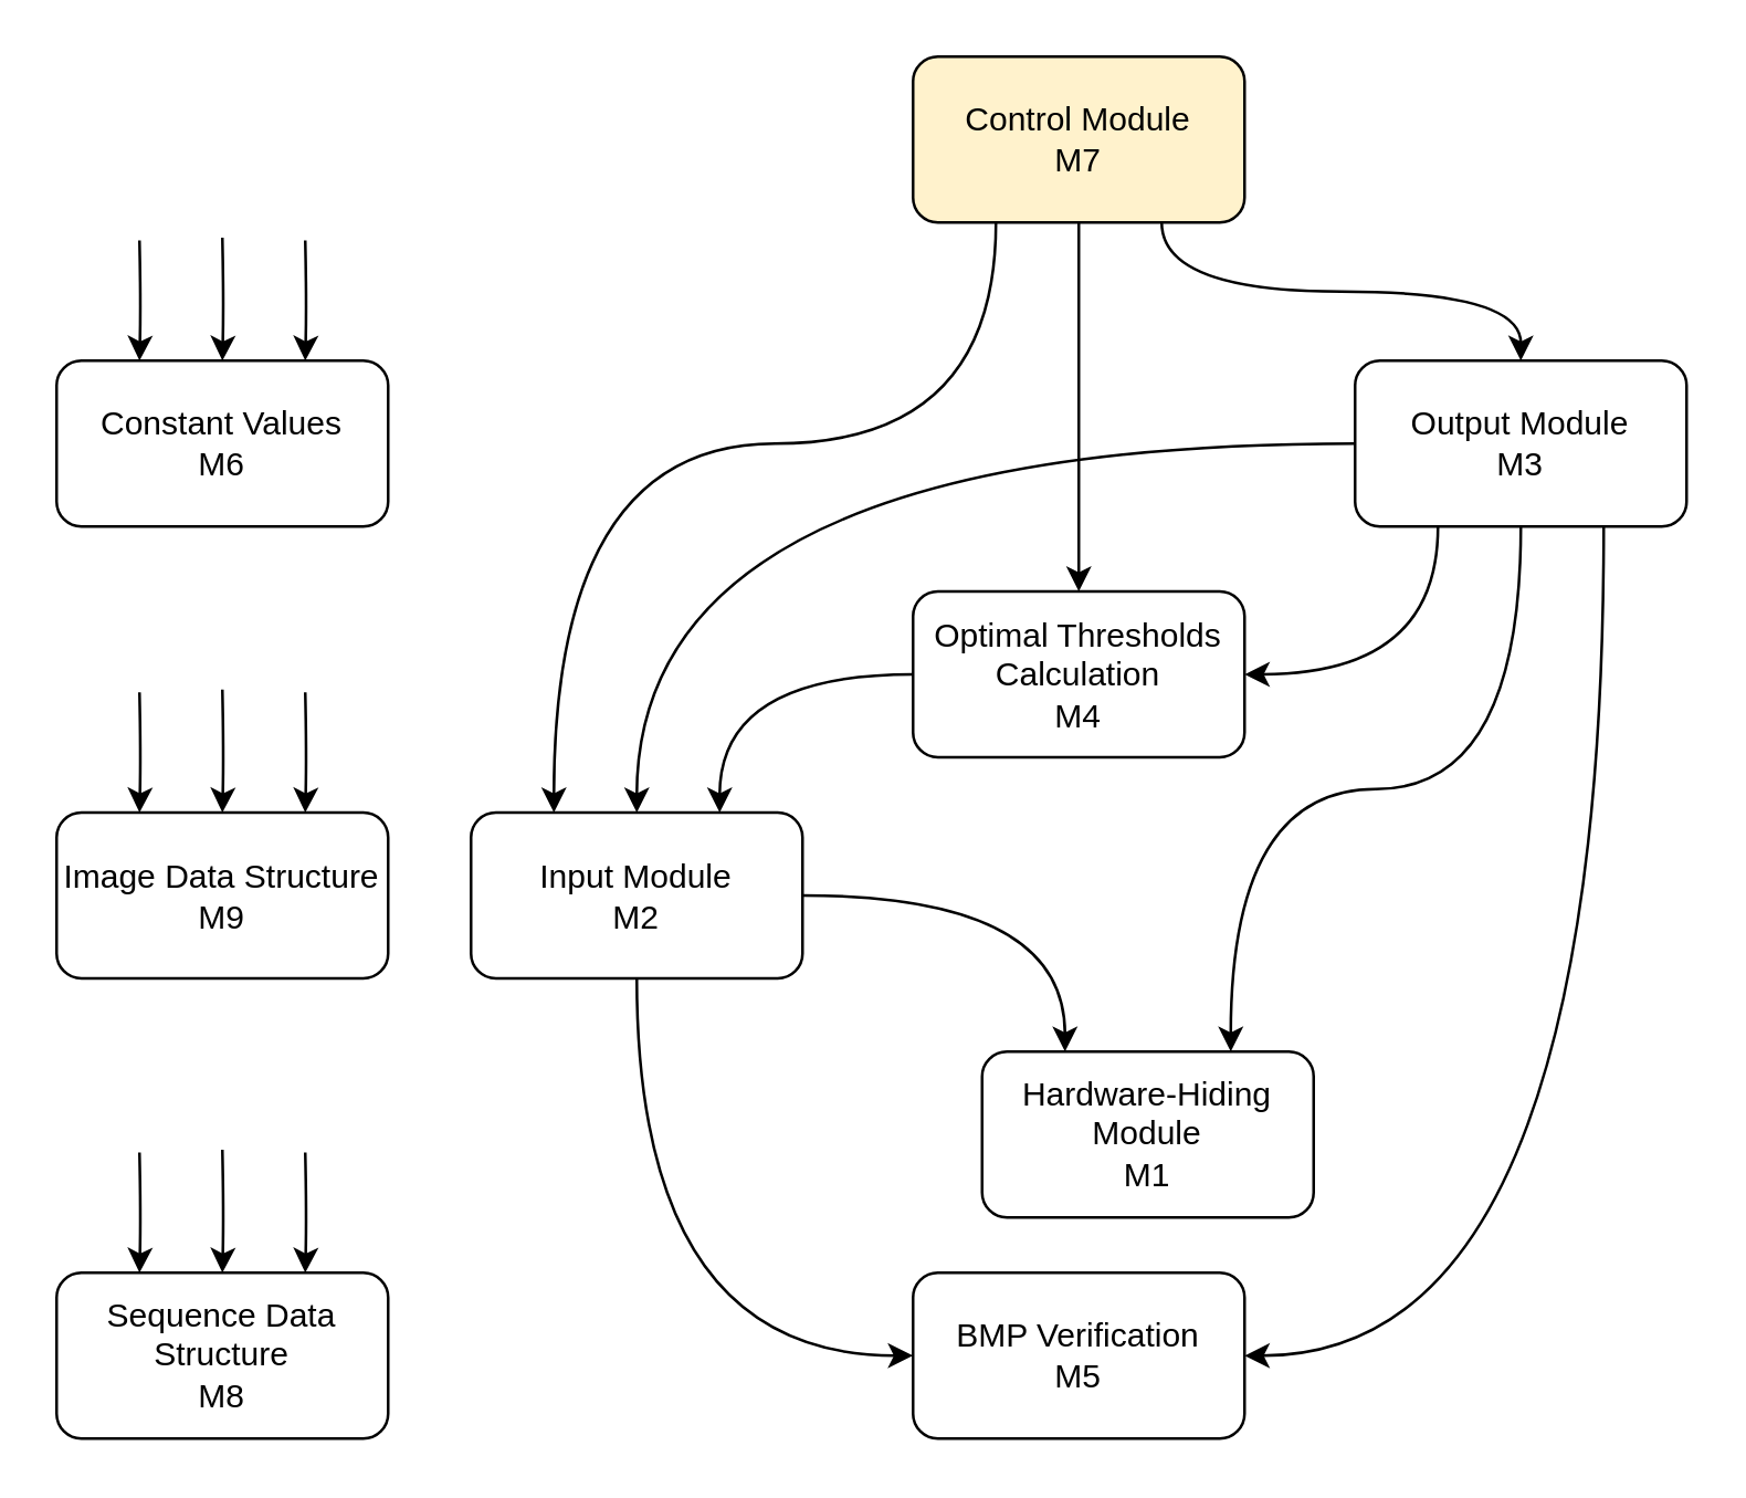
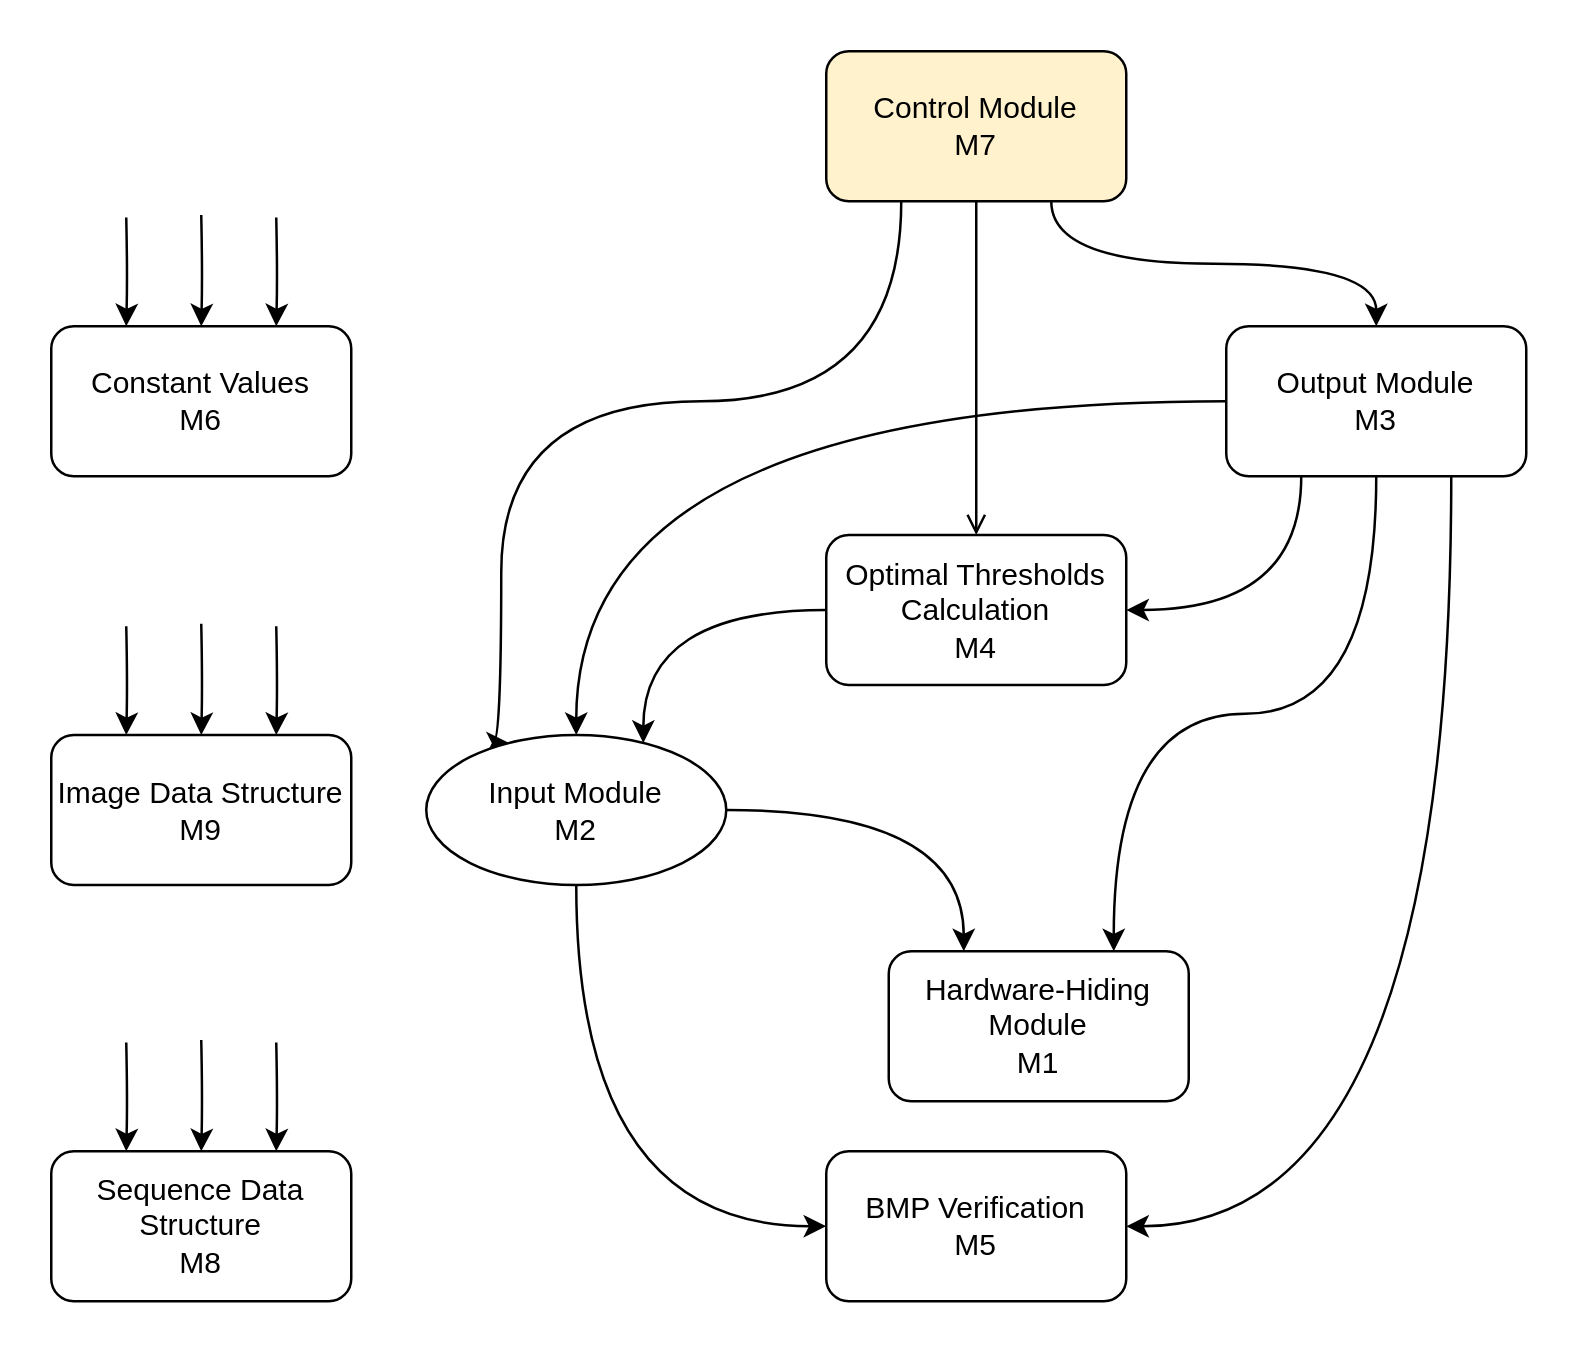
  <mxCell id="0" />
  <mxCell id="1" parent="0" />
  <mxCell id="2" style="edgeStyle=orthogonalEdgeStyle;curved=1;orthogonalLoop=1;jettySize=auto;html=1;exitX=0.75;exitY=1;exitDx=0;exitDy=0;" parent="1" source="5" target="13" edge="1"><mxGeometry relative="1" as="geometry" /></mxCell>
- <mxCell id="3" style="edgeStyle=orthogonalEdgeStyle;curved=1;orthogonalLoop=1;jettySize=auto;html=1;entryX=0.5;entryY=0;entryDx=0;entryDy=0;exitX=0.5;exitY=1;exitDx=0;exitDy=0;" parent="1" source="5" target="15" edge="1"><mxGeometry relative="1" as="geometry" /></mxCell>
+ <mxCell id="3" style="edgeStyle=orthogonalEdgeStyle;curved=1;orthogonalLoop=1;jettySize=auto;html=1;entryX=0.5;entryY=0;entryDx=0;entryDy=0;exitX=0.5;exitY=1;exitDx=0;exitDy=0;endArrow=open;" parent="1" source="5" target="15" edge="1"><mxGeometry relative="1" as="geometry" /></mxCell>
  <mxCell id="4" style="edgeStyle=orthogonalEdgeStyle;curved=1;orthogonalLoop=1;jettySize=auto;html=1;exitX=0.25;exitY=1;exitDx=0;exitDy=0;entryX=0.25;entryY=0;entryDx=0;entryDy=0;" parent="1" source="5" target="8" edge="1"><mxGeometry relative="1" as="geometry"><Array as="points"><mxPoint x="360" y="160" /><mxPoint x="200" y="160" /></Array></mxGeometry></mxCell>
  <mxCell id="5" value="&lt;span style=&quot;white-space: normal&quot;&gt;Control Module&lt;br&gt;M7&lt;br&gt;&lt;/span&gt;" style="rounded=1;whiteSpace=wrap;html=1;fillColor=#fff2cc;" parent="1" vertex="1"><mxGeometry x="330" y="20" width="120" height="60" as="geometry" /></mxCell>
  <mxCell id="6" style="edgeStyle=orthogonalEdgeStyle;curved=1;orthogonalLoop=1;jettySize=auto;html=1;exitX=1;exitY=0.5;exitDx=0;exitDy=0;entryX=0.25;entryY=0;entryDx=0;entryDy=0;" parent="1" source="8" target="17" edge="1"><mxGeometry relative="1" as="geometry" /></mxCell>
  <mxCell id="7" style="edgeStyle=orthogonalEdgeStyle;orthogonalLoop=1;jettySize=auto;html=1;exitX=0.5;exitY=1;exitDx=0;exitDy=0;entryX=0;entryY=0.5;entryDx=0;entryDy=0;curved=1;" parent="1" source="8" target="16" edge="1"><mxGeometry relative="1" as="geometry" /></mxCell>
- <mxCell id="8" value="Input Module&lt;br&gt;M2" style="rounded=1;whiteSpace=wrap;html=1;" parent="1" vertex="1"><mxGeometry x="170" y="293.5" width="120" height="60" as="geometry" /></mxCell>
+ <mxCell id="8" value="Input Module&lt;br&gt;M2" style="ellipse;whiteSpace=wrap;html=1;" parent="1" vertex="1"><mxGeometry x="170" y="293.5" width="120" height="60" as="geometry" /></mxCell>
  <mxCell id="9" style="edgeStyle=orthogonalEdgeStyle;curved=1;orthogonalLoop=1;jettySize=auto;html=1;exitX=0.25;exitY=1;exitDx=0;exitDy=0;entryX=1;entryY=0.5;entryDx=0;entryDy=0;" parent="1" source="13" target="15" edge="1"><mxGeometry relative="1" as="geometry" /></mxCell>
  <mxCell id="10" style="edgeStyle=orthogonalEdgeStyle;curved=1;orthogonalLoop=1;jettySize=auto;html=1;exitX=0.75;exitY=1;exitDx=0;exitDy=0;entryX=1;entryY=0.5;entryDx=0;entryDy=0;" parent="1" source="13" target="16" edge="1"><mxGeometry relative="1" as="geometry" /></mxCell>
  <mxCell id="11" style="edgeStyle=orthogonalEdgeStyle;curved=1;orthogonalLoop=1;jettySize=auto;html=1;exitX=0.5;exitY=1;exitDx=0;exitDy=0;entryX=0.75;entryY=0;entryDx=0;entryDy=0;" parent="1" source="13" target="17" edge="1"><mxGeometry relative="1" as="geometry" /></mxCell>
  <mxCell id="12" style="edgeStyle=orthogonalEdgeStyle;orthogonalLoop=1;jettySize=auto;html=1;curved=1;" parent="1" source="13" target="8" edge="1"><mxGeometry relative="1" as="geometry"><Array as="points"><mxPoint x="230" y="160" /></Array></mxGeometry></mxCell>
  <mxCell id="13" value="Output Module&lt;br&gt;M3" style="rounded=1;whiteSpace=wrap;html=1;" parent="1" vertex="1"><mxGeometry x="490" y="130" width="120" height="60" as="geometry" /></mxCell>
  <mxCell id="14" style="edgeStyle=orthogonalEdgeStyle;curved=1;orthogonalLoop=1;jettySize=auto;html=1;exitX=0;exitY=0.5;exitDx=0;exitDy=0;entryX=0.75;entryY=0;entryDx=0;entryDy=0;" parent="1" source="15" target="8" edge="1"><mxGeometry relative="1" as="geometry" /></mxCell>
  <mxCell id="15" value="Optimal Thresholds Calculation&lt;br&gt;M4" style="rounded=1;whiteSpace=wrap;html=1;" parent="1" vertex="1"><mxGeometry x="330" y="213.5" width="120" height="60" as="geometry" /></mxCell>
  <mxCell id="16" value="BMP Verification&lt;br&gt;M5" style="rounded=1;whiteSpace=wrap;html=1;" parent="1" vertex="1"><mxGeometry x="330" y="460" width="120" height="60" as="geometry" /></mxCell>
  <mxCell id="17" value="Hardware-Hiding Module&lt;br&gt;M1" style="rounded=1;whiteSpace=wrap;html=1;" parent="1" vertex="1"><mxGeometry x="355" y="380" width="120" height="60" as="geometry" /></mxCell>
  <mxCell id="18" style="edgeStyle=orthogonalEdgeStyle;curved=1;orthogonalLoop=1;jettySize=auto;html=1;entryX=0.5;entryY=0;entryDx=0;entryDy=0;" parent="1" target="19" edge="1"><mxGeometry relative="1" as="geometry"><mxPoint x="60" y="415.756" as="targetPoint" /><mxPoint x="80" y="415.5" as="sourcePoint" /></mxGeometry></mxCell>
  <mxCell id="19" value="Sequence Data Structure&lt;br&gt;M8" style="rounded=1;whiteSpace=wrap;html=1;" parent="1" vertex="1"><mxGeometry x="20" y="460" width="120" height="60" as="geometry" /></mxCell>
  <mxCell id="20" style="edgeStyle=orthogonalEdgeStyle;curved=1;orthogonalLoop=1;jettySize=auto;html=1;entryX=0.75;entryY=0;entryDx=0;entryDy=0;" parent="1" target="19" edge="1"><mxGeometry relative="1" as="geometry"><mxPoint x="90.116" y="470.058" as="targetPoint" /><mxPoint x="110" y="416.5" as="sourcePoint" /></mxGeometry></mxCell>
  <mxCell id="21" style="edgeStyle=orthogonalEdgeStyle;curved=1;orthogonalLoop=1;jettySize=auto;html=1;entryX=0.25;entryY=0;entryDx=0;entryDy=0;" parent="1" target="19" edge="1"><mxGeometry relative="1" as="geometry"><mxPoint x="100.116" y="480.058" as="targetPoint" /><mxPoint x="50" y="416.5" as="sourcePoint" /></mxGeometry></mxCell>
  <mxCell id="22" style="edgeStyle=orthogonalEdgeStyle;curved=1;orthogonalLoop=1;jettySize=auto;html=1;entryX=0.5;entryY=0;entryDx=0;entryDy=0;" parent="1" target="23" edge="1"><mxGeometry relative="1" as="geometry"><mxPoint x="60" y="249.256" as="targetPoint" /><mxPoint x="80" y="249" as="sourcePoint" /></mxGeometry></mxCell>
  <mxCell id="23" value="Image Data Structure&lt;br&gt;M9" style="rounded=1;whiteSpace=wrap;html=1;" parent="1" vertex="1"><mxGeometry x="20" y="293.5" width="120" height="60" as="geometry" /></mxCell>
  <mxCell id="24" style="edgeStyle=orthogonalEdgeStyle;curved=1;orthogonalLoop=1;jettySize=auto;html=1;entryX=0.75;entryY=0;entryDx=0;entryDy=0;" parent="1" target="23" edge="1"><mxGeometry relative="1" as="geometry"><mxPoint x="90.116" y="303.558" as="targetPoint" /><mxPoint x="110" y="250" as="sourcePoint" /></mxGeometry></mxCell>
  <mxCell id="25" style="edgeStyle=orthogonalEdgeStyle;curved=1;orthogonalLoop=1;jettySize=auto;html=1;entryX=0.25;entryY=0;entryDx=0;entryDy=0;" parent="1" target="23" edge="1"><mxGeometry relative="1" as="geometry"><mxPoint x="100.116" y="313.558" as="targetPoint" /><mxPoint x="50" y="250" as="sourcePoint" /></mxGeometry></mxCell>
  <mxCell id="26" style="edgeStyle=orthogonalEdgeStyle;curved=1;orthogonalLoop=1;jettySize=auto;html=1;entryX=0.5;entryY=0;entryDx=0;entryDy=0;" edge="1" parent="1" target="27"><mxGeometry relative="1" as="geometry"><mxPoint x="60" y="85.756" as="targetPoint" /><mxPoint x="80" y="85.5" as="sourcePoint" /></mxGeometry></mxCell>
  <mxCell id="27" value="Constant Values&lt;br&gt;M6" style="rounded=1;whiteSpace=wrap;html=1;" vertex="1" parent="1"><mxGeometry x="20" y="130" width="120" height="60" as="geometry" /></mxCell>
  <mxCell id="28" style="edgeStyle=orthogonalEdgeStyle;curved=1;orthogonalLoop=1;jettySize=auto;html=1;entryX=0.75;entryY=0;entryDx=0;entryDy=0;" edge="1" parent="1" target="27"><mxGeometry relative="1" as="geometry"><mxPoint x="90.116" y="140.058" as="targetPoint" /><mxPoint x="110" y="86.5" as="sourcePoint" /></mxGeometry></mxCell>
  <mxCell id="29" style="edgeStyle=orthogonalEdgeStyle;curved=1;orthogonalLoop=1;jettySize=auto;html=1;entryX=0.25;entryY=0;entryDx=0;entryDy=0;" edge="1" parent="1" target="27"><mxGeometry relative="1" as="geometry"><mxPoint x="100.116" y="150.058" as="targetPoint" /><mxPoint x="50" y="86.5" as="sourcePoint" /></mxGeometry></mxCell>
